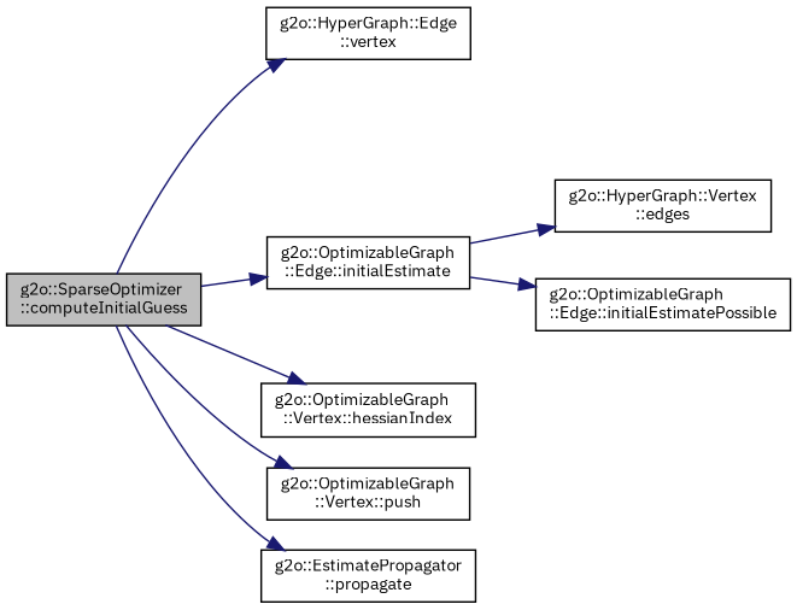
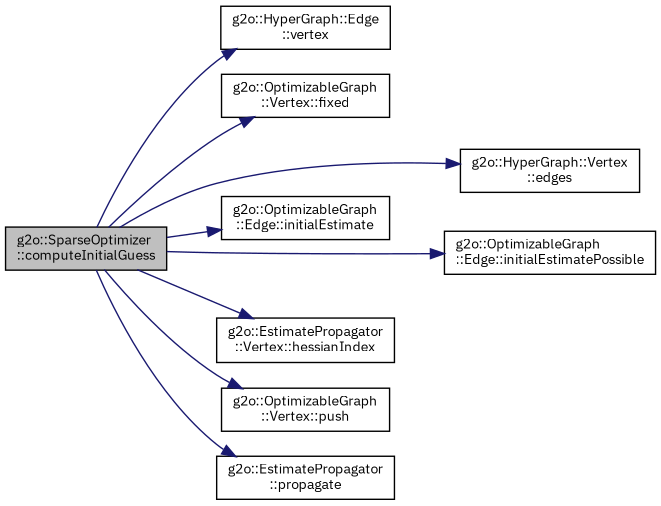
  digraph {
    fontname="IBM Plex Sans"
    rankdir=LR
    node [color=black fillcolor=white fontname="IBM Plex Sans" fontsize=10 shape=record style=filled]
    edge [color=midnightblue fontname="IBM Plex Sans" fontsize=10 labelfontname=Helvetica labelfontsize=10 style=solid]
    n1 [fillcolor=grey75 fontcolor=black height=0.2 label="g2o::SparseOptimizer\l::computeInitialGuess" width=0.4]
    n2 [height=0.2 label="g2o::HyperGraph::Edge\l::vertex" width=0.4]
+   n3 [height=0.2 label="g2o::OptimizableGraph\l::Vertex::fixed" width=0.4]
    n4 [height=0.2 label="g2o::HyperGraph::Vertex\l::edges" width=0.4]
    n5 [height=0.2 label="g2o::OptimizableGraph\l::Edge::initialEstimatePossible" width=0.4]
    n6 [height=0.2 label="g2o::OptimizableGraph\l::Edge::initialEstimate" width=0.4]
-   n7 [height=0.2 label="g2o::OptimizableGraph\l::Vertex::hessianIndex" width=0.4]
+   n7 [height=0.2 label="g2o::EstimatePropagator\l::Vertex::hessianIndex" width=0.4]
    n8 [height=0.2 label="g2o::OptimizableGraph\l::Vertex::push" width=0.4]
    n9 [height=0.2 label="g2o::EstimatePropagator\l::propagate" width=0.4]
    n1 -> n2
-   n6 -> n4
-   n6 -> n5
+   n1 -> n3
+   n1 -> n4
+   n1 -> n5
    n1 -> n6
    n1 -> n7
    n1 -> n8
    n1 -> n9
  }
